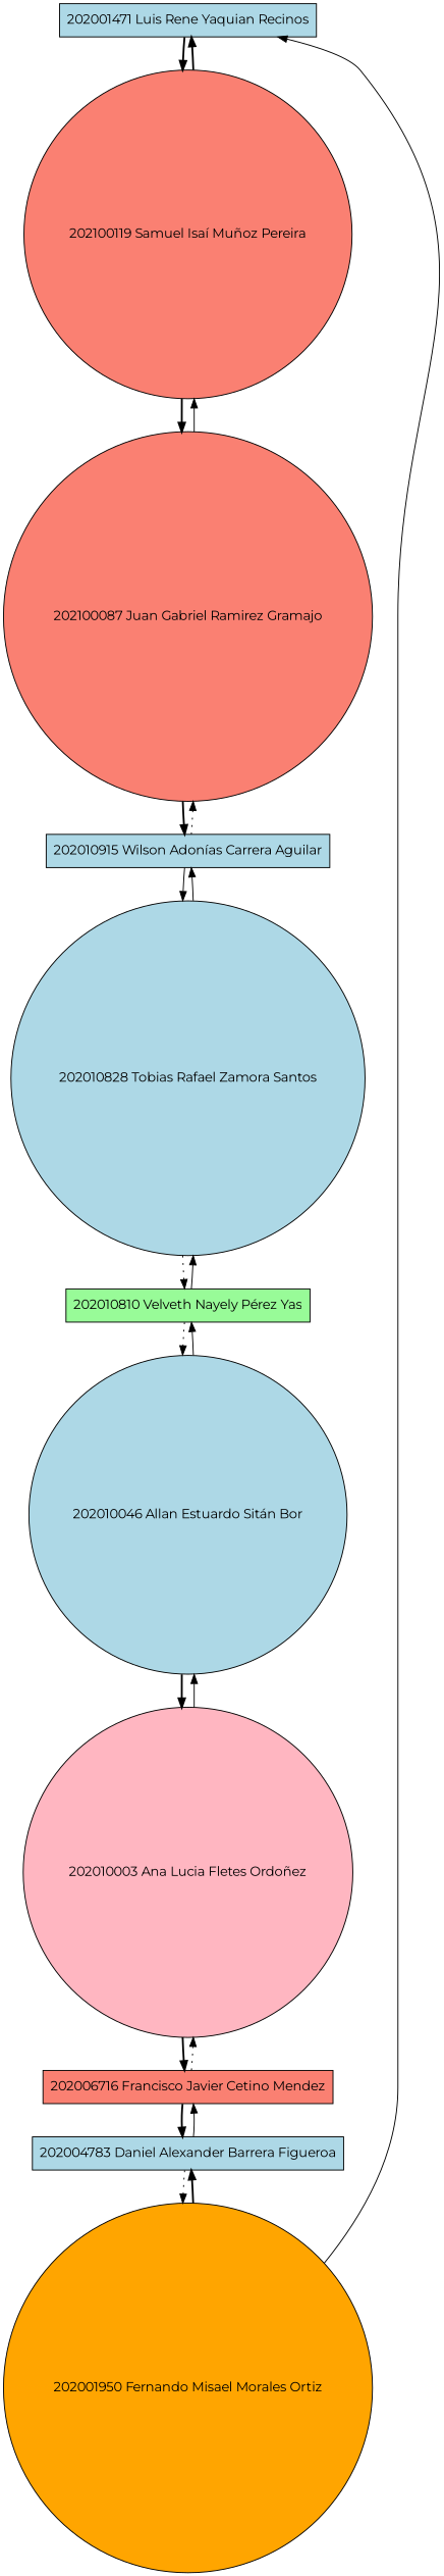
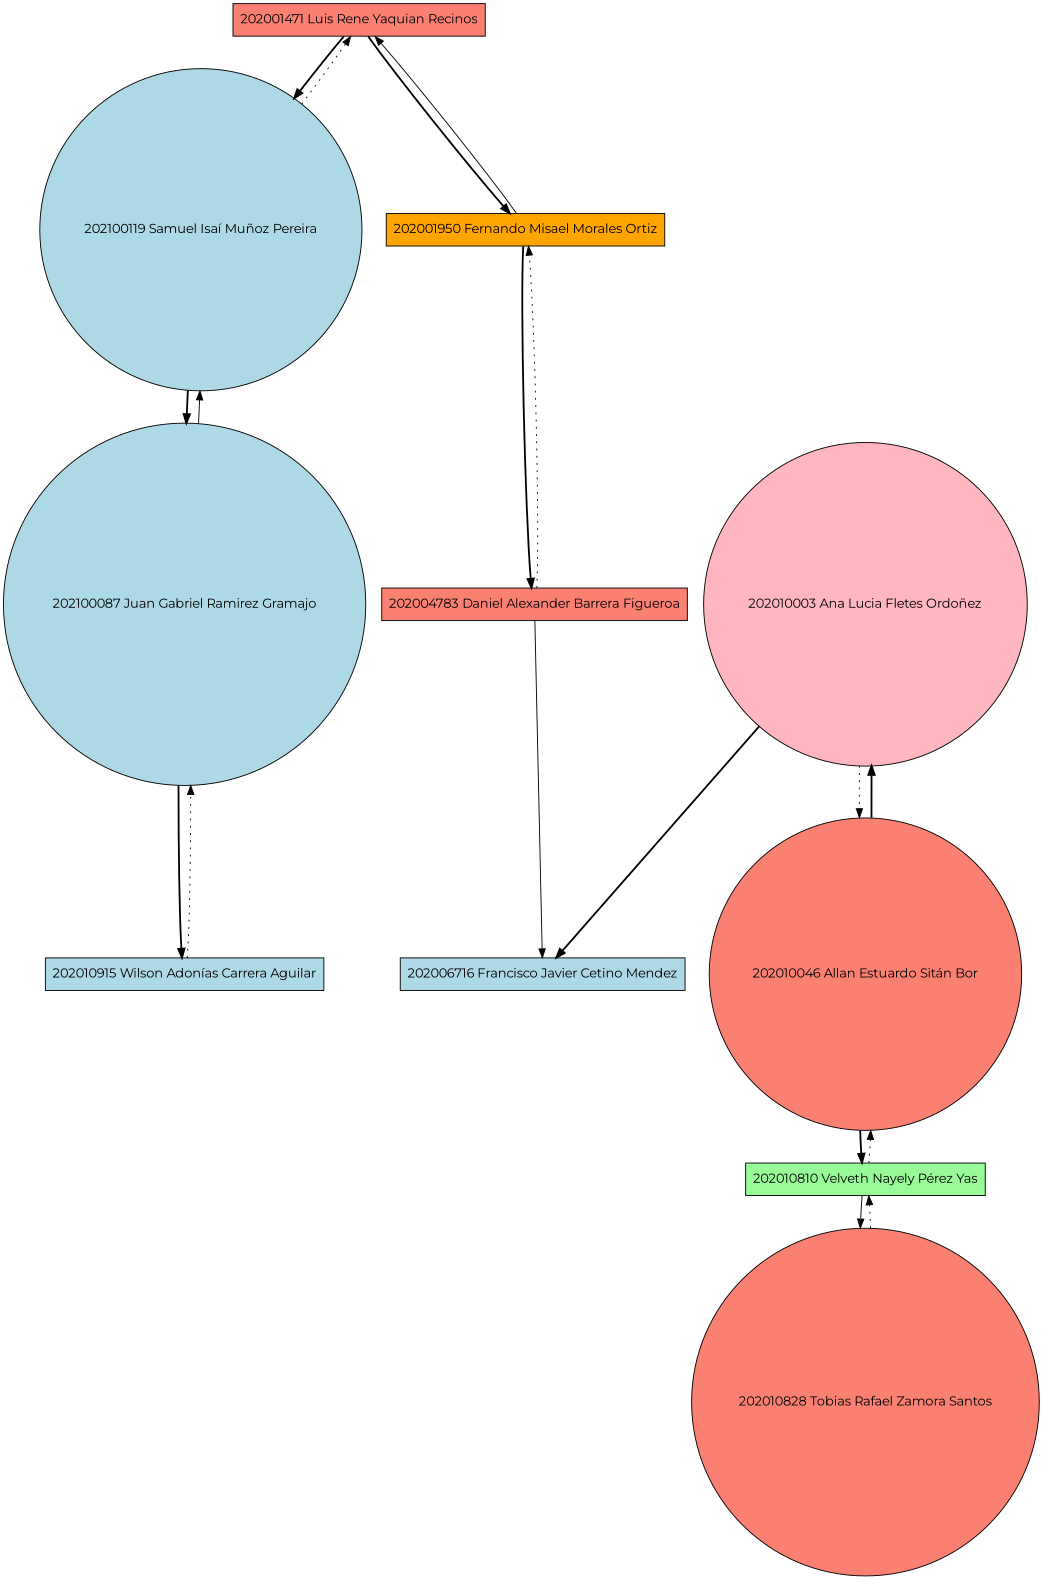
  digraph {
    fontname=Montserrat
    rankdir=TB
    node [fillcolor=lightblue fontname=Montserrat shape=circle style=filled]
    edge [fontname=Montserrat style=bold]
-   n1 [label="202001471 Luis Rene Yaquian Recinos" shape=box]
-   n2 [fillcolor=orange label="202001950 Fernando Misael Morales Ortiz"]
-   n3 [fillcolor=salmon label="202100119 Samuel Isaí Muñoz Pereira"]
-   n4 [label="202004783 Daniel Alexander Barrera Figueroa" shape=box]
-   n5 [fillcolor=salmon label="202100087 Juan Gabriel Ramirez Gramajo"]
-   n6 [fillcolor=salmon label="202006716 Francisco Javier Cetino Mendez" shape=box]
+   n1 [fillcolor=salmon label="202001471 Luis Rene Yaquian Recinos" shape=box]
+   n2 [fillcolor=orange label="202001950 Fernando Misael Morales Ortiz" shape=box]
+   n3 [label="202100119 Samuel Isaí Muñoz Pereira"]
+   n4 [fillcolor=salmon label="202004783 Daniel Alexander Barrera Figueroa" shape=box]
+   n5 [label="202100087 Juan Gabriel Ramirez Gramajo"]
+   n6 [label="202006716 Francisco Javier Cetino Mendez" shape=box]
    n7 [fillcolor=lightpink label="202010003 Ana Lucia Fletes Ordoñez"]
-   n8 [label="202010046 Allan Estuardo Sitán Bor"]
+   n8 [fillcolor=salmon label="202010046 Allan Estuardo Sitán Bor"]
    n9 [fillcolor=palegreen label="202010810 Velveth Nayely Pérez Yas" shape=box]
-   n10 [label="202010828 Tobias Rafael Zamora Santos"]
+   n10 [fillcolor=salmon label="202010828 Tobias Rafael Zamora Santos"]
    n11 [label="202010915 Wilson Adonías Carrera Aguilar" shape=box]
+   n1 -> n2
    n1 -> n3
    n2 -> n1 [style=solid]
    n2 -> n4
-   n3 -> n1
+   n3 -> n1 [style=dotted]
    n3 -> n5
    n4 -> n2 [style=dotted]
    n4 -> n6 [style=solid]
    n5 -> n3 [style=solid]
    n5 -> n11
-   n6 -> n4
-   n6 -> n7 [style=dotted]
    n7 -> n6
-   n7 -> n8 [style=solid]
+   n7 -> n8 [style=dotted]
    n8 -> n7
-   n8 -> n9 [style=solid]
+   n8 -> n9
    n9 -> n8 [style=dotted]
    n9 -> n10 [style=solid]
    n10 -> n9 [style=dotted]
-   n10 -> n11 [style=solid]
    n11 -> n5 [style=dotted]
-   n11 -> n10 [style=solid]
  }
